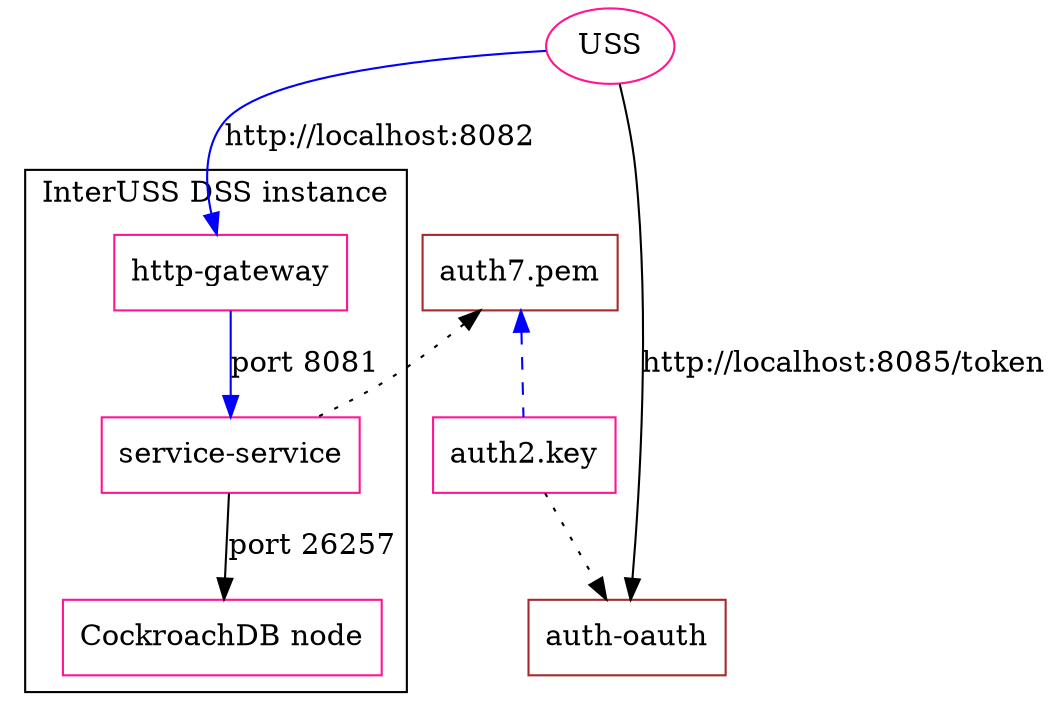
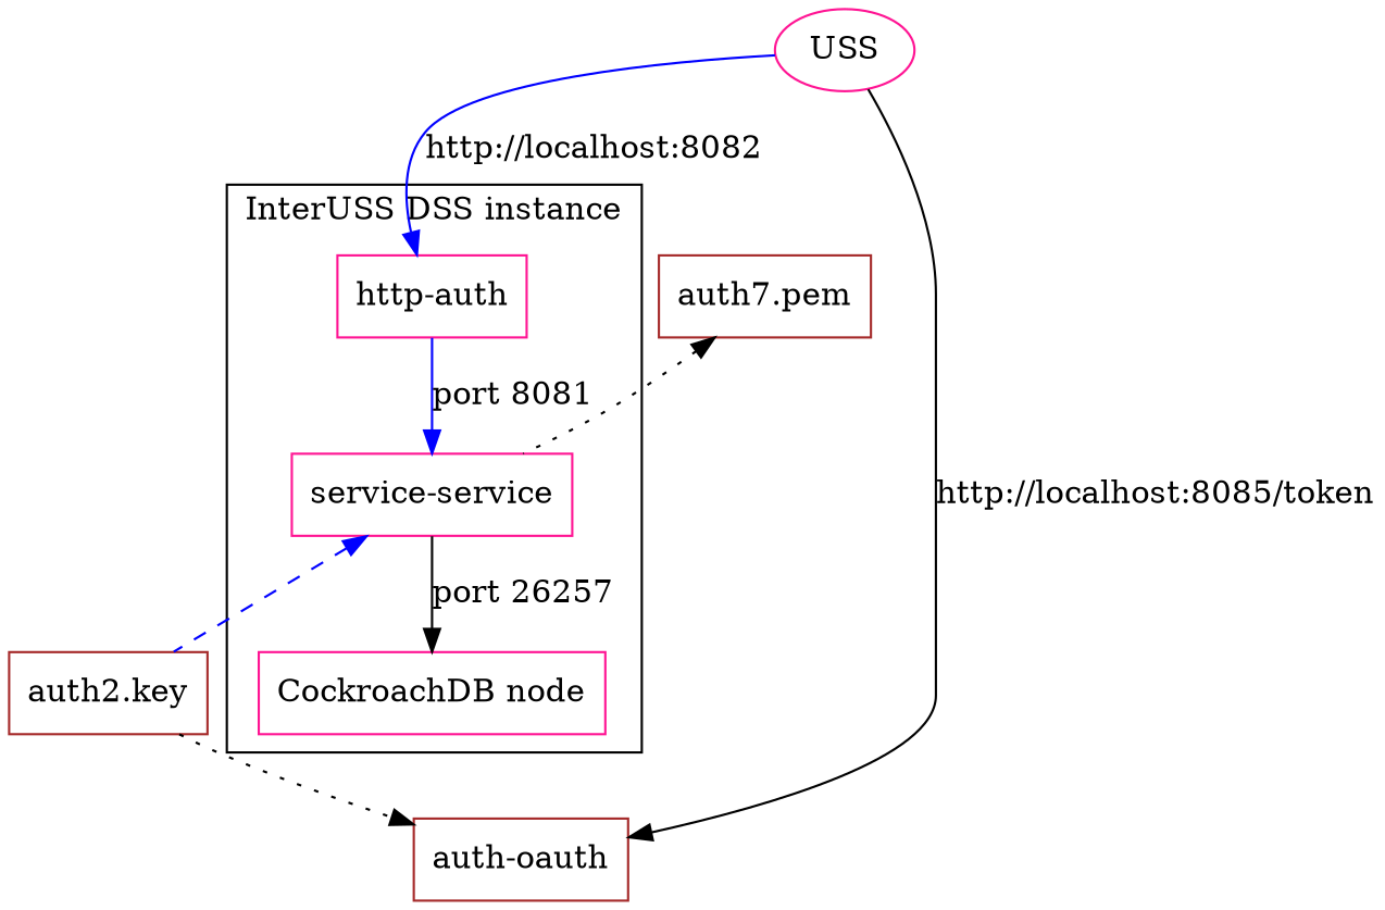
  digraph {
    node [color=deeppink shape=box]
    edge [color=black]
-   n1 [label="http-gateway"]
+   n1 [label="http-auth"]
    n2 [label="service-service"]
    n3 [label="CockroachDB node"]
    USS [shape=oval]
    n5 [color=brown label="auth-oauth"]
    n6 [color=brown label="auth7.pem"]
-   n7 [label="auth2.key"]
+   n7 [color=brown label="auth2.key"]
    subgraph cluster_1 {
      label="InterUSS DSS instance"
      n1
      n2
      n3
    }
    n1 -> n2 [color=blue label="port 8081"]
    n2 -> n3 [label="port 26257"]
    USS -> n1 [color=blue label="http://localhost:8082    "]
    USS -> n5 [label="http://localhost:8085/token"]
    USS -> n6 [style=invis color=""]
    n6 -> n2 [dir=back style=dotted]
-   n6 -> n7 [color=blue dir=back style=dashed]
+   n2 -> n7 [color=blue dir=back style=dashed]
    n7 -> n5 [style=dotted]
  }
